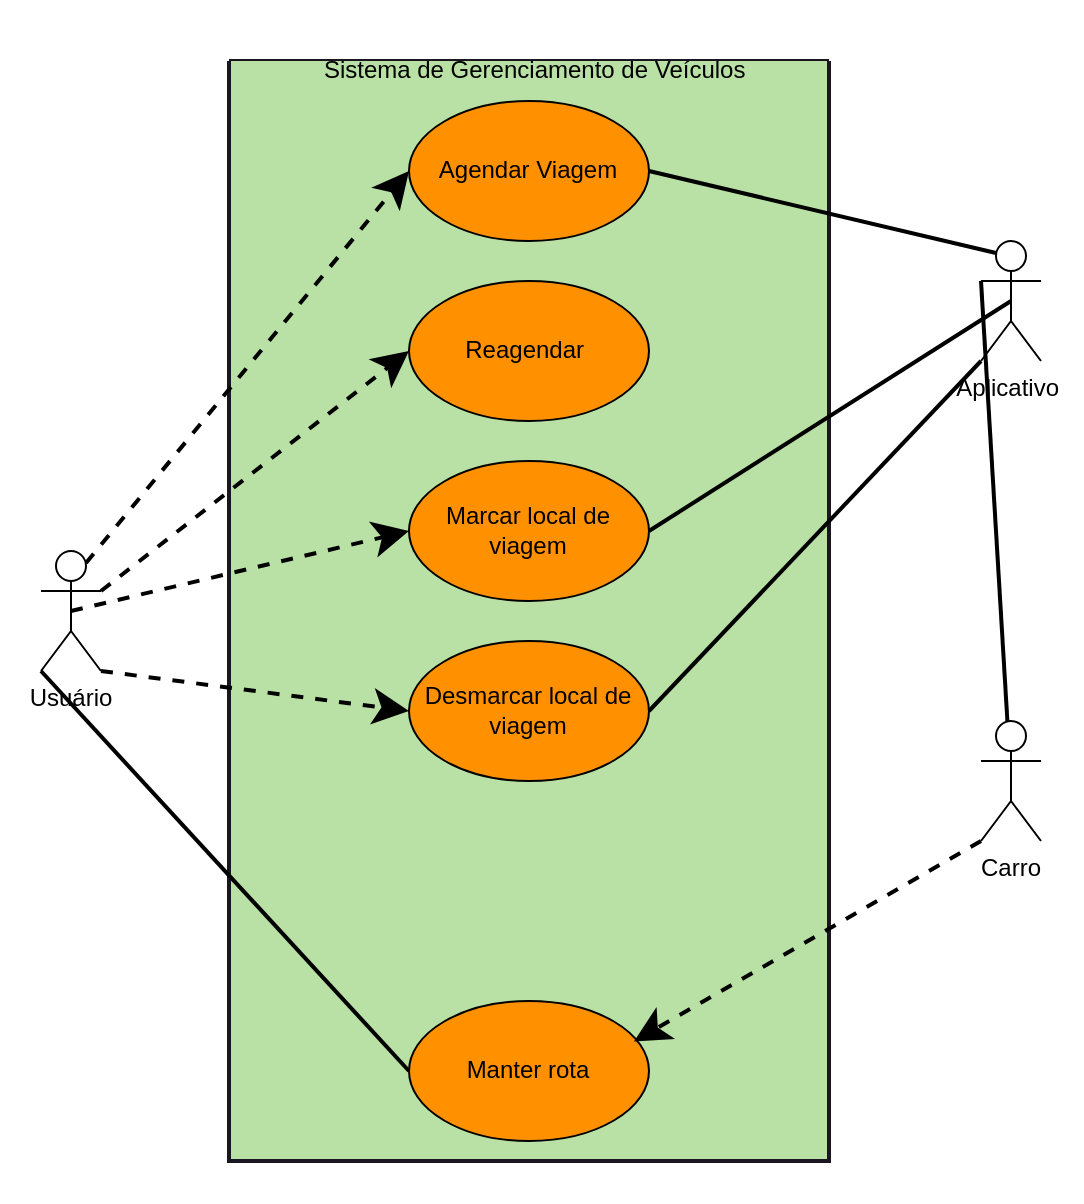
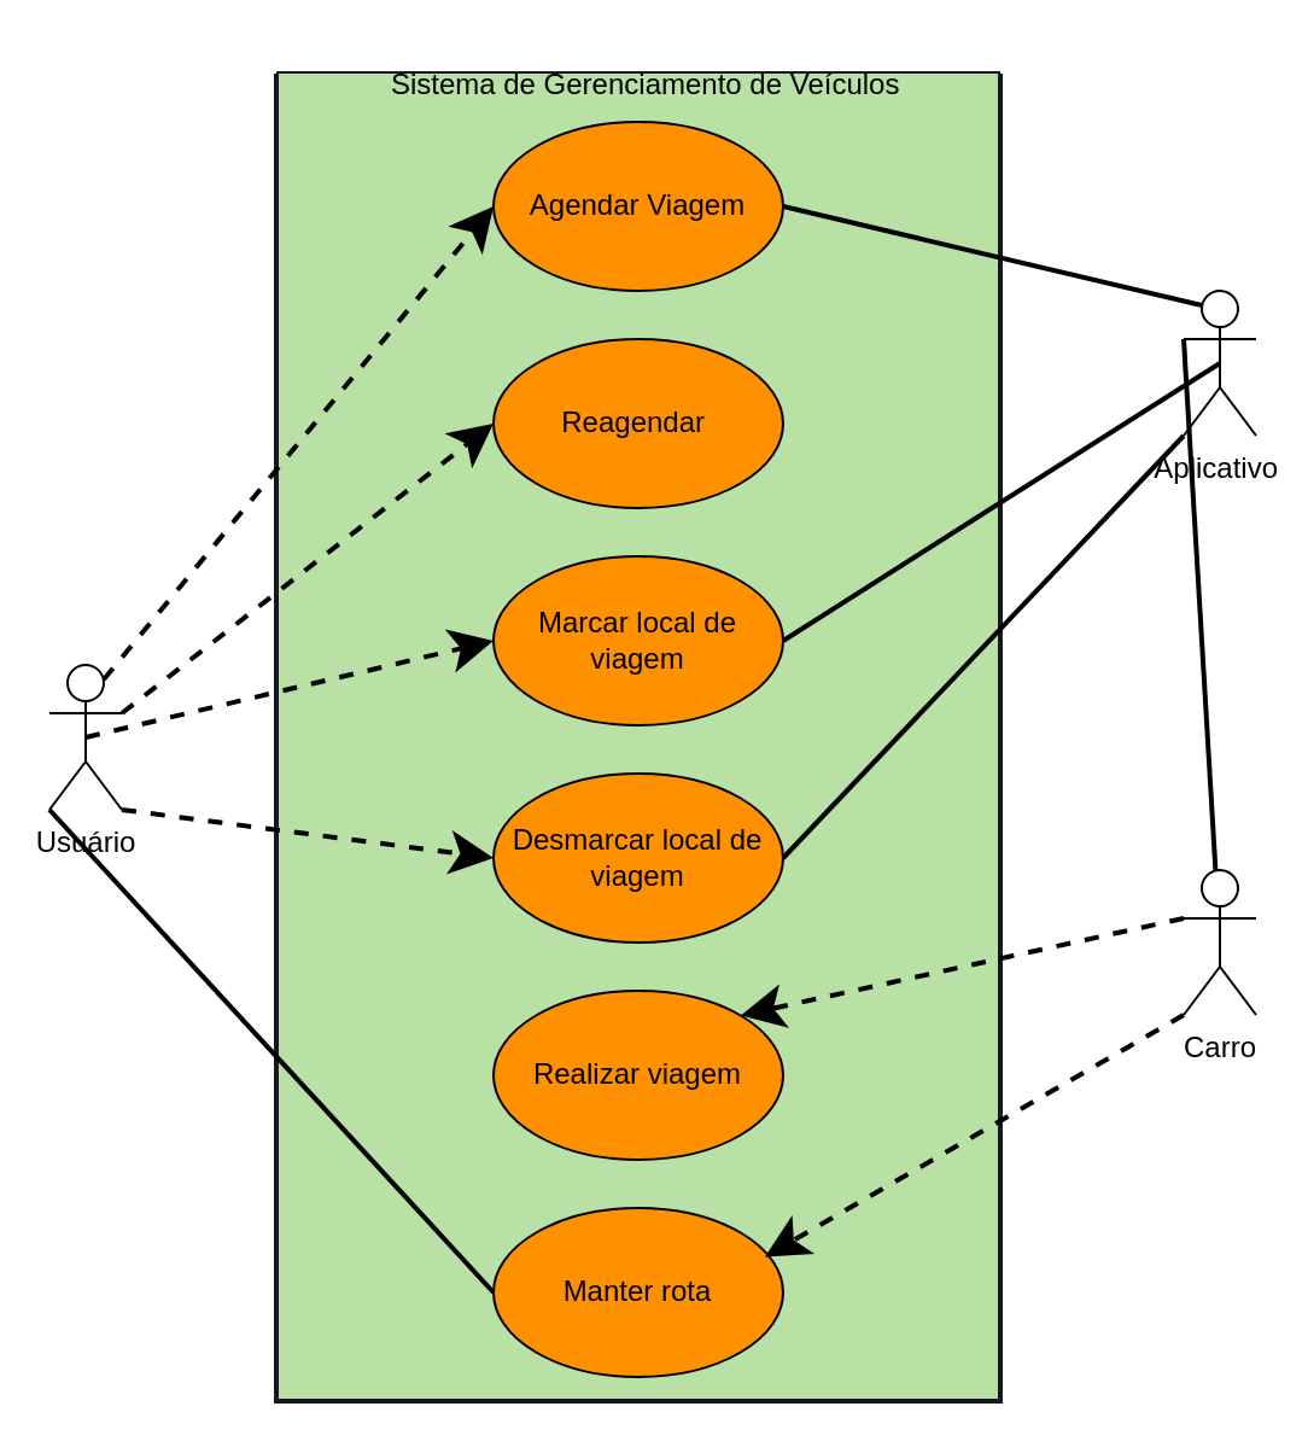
  <mxCell id="0" />
  <mxCell id="1" parent="0" />
  <mxCell id="2" value="" style="swimlane;startSize=0;fillColor=#d5e8d4;strokeColor=#191621;swimlaneFillColor=#B9E0A5;gradientColor=none;strokeWidth=2;" vertex="1" parent="1"><mxGeometry x="114" y="30" width="300" height="550" as="geometry" /></mxCell>
  <mxCell id="3" value="Agendar Viagem" style="ellipse;whiteSpace=wrap;html=1;fillColor=#FF9100;gradientColor=none;" vertex="1" parent="2"><mxGeometry x="90" y="20" width="120" height="70" as="geometry" /></mxCell>
  <mxCell id="4" value="Reagendar&amp;nbsp;" style="ellipse;whiteSpace=wrap;html=1;fillColor=#FF9100;gradientColor=none;" vertex="1" parent="2"><mxGeometry x="90" y="110" width="120" height="70" as="geometry" /></mxCell>
  <mxCell id="5" value="Marcar local de viagem" style="ellipse;whiteSpace=wrap;html=1;fillColor=#FF9100;gradientColor=none;" vertex="1" parent="2"><mxGeometry x="90" y="200" width="120" height="70" as="geometry" /></mxCell>
  <mxCell id="6" value="Desmarcar local de viagem" style="ellipse;whiteSpace=wrap;html=1;fillColor=#FF9100;gradientColor=none;" vertex="1" parent="2"><mxGeometry x="90" y="290" width="120" height="70" as="geometry" /></mxCell>
+ <mxCell id="7" value="Realizar viagem" style="ellipse;whiteSpace=wrap;html=1;fillColor=#FF9100;gradientColor=none;" vertex="1" parent="2"><mxGeometry x="90" y="380" width="120" height="70" as="geometry" /></mxCell>
  <mxCell id="8" value="Manter rota" style="ellipse;whiteSpace=wrap;html=1;fillColor=#FF9100;gradientColor=none;" vertex="1" parent="2"><mxGeometry x="90" y="470" width="120" height="70" as="geometry" /></mxCell>
  <mxCell id="9" value="Sistema de Gerenciamento de Veículos&amp;nbsp;" style="text;html=1;strokeColor=none;fillColor=none;align=center;verticalAlign=middle;whiteSpace=wrap;rounded=0;" vertex="1" parent="2"><mxGeometry x="10" y="-10" width="290" height="30" as="geometry" /></mxCell>
  <mxCell id="10" style="edgeStyle=none;rounded=0;orthogonalLoop=1;jettySize=auto;html=1;exitX=0.75;exitY=0.1;exitDx=0;exitDy=0;exitPerimeter=0;entryX=0;entryY=0.5;entryDx=0;entryDy=0;dashed=1;startArrow=none;startFill=0;endSize=12;strokeWidth=2;" edge="1" parent="1" source="15" target="3"><mxGeometry relative="1" as="geometry" /></mxCell>
  <mxCell id="11" style="edgeStyle=none;rounded=0;orthogonalLoop=1;jettySize=auto;html=1;exitX=1;exitY=0.333;exitDx=0;exitDy=0;exitPerimeter=0;entryX=0;entryY=0.5;entryDx=0;entryDy=0;dashed=1;startArrow=none;startFill=0;endSize=12;strokeWidth=2;" edge="1" parent="1" source="15" target="4"><mxGeometry relative="1" as="geometry" /></mxCell>
  <mxCell id="12" style="edgeStyle=none;rounded=0;orthogonalLoop=1;jettySize=auto;html=1;exitX=0.5;exitY=0.5;exitDx=0;exitDy=0;exitPerimeter=0;entryX=0;entryY=0.5;entryDx=0;entryDy=0;dashed=1;startArrow=none;startFill=0;endSize=12;strokeWidth=2;" edge="1" parent="1" source="15" target="5"><mxGeometry relative="1" as="geometry" /></mxCell>
  <mxCell id="13" style="edgeStyle=none;rounded=0;orthogonalLoop=1;jettySize=auto;html=1;exitX=1;exitY=1;exitDx=0;exitDy=0;exitPerimeter=0;entryX=0;entryY=0.5;entryDx=0;entryDy=0;dashed=1;startArrow=none;startFill=0;endSize=12;strokeWidth=2;" edge="1" parent="1" source="15" target="6"><mxGeometry relative="1" as="geometry" /></mxCell>
  <mxCell id="14" style="edgeStyle=none;rounded=0;orthogonalLoop=1;jettySize=auto;html=1;exitX=0;exitY=1;exitDx=0;exitDy=0;exitPerimeter=0;entryX=0;entryY=0.5;entryDx=0;entryDy=0;startArrow=none;startFill=0;endArrow=none;endFill=0;endSize=12;strokeWidth=2;" edge="1" parent="1" source="15" target="8"><mxGeometry relative="1" as="geometry" /></mxCell>
  <mxCell id="15" value="Usuário" style="shape=umlActor;verticalLabelPosition=bottom;verticalAlign=top;html=1;outlineConnect=0;" vertex="1" parent="1"><mxGeometry x="20" y="275" width="30" height="60" as="geometry" /></mxCell>
  <mxCell id="16" style="edgeStyle=none;rounded=0;orthogonalLoop=1;jettySize=auto;html=1;exitX=0.25;exitY=0.1;exitDx=0;exitDy=0;exitPerimeter=0;entryX=1;entryY=0.5;entryDx=0;entryDy=0;startArrow=none;startFill=0;endArrow=none;endFill=0;endSize=12;strokeWidth=2;" edge="1" parent="1" source="20" target="3"><mxGeometry relative="1" as="geometry" /></mxCell>
  <mxCell id="17" style="edgeStyle=none;rounded=0;orthogonalLoop=1;jettySize=auto;html=1;exitX=0;exitY=0.333;exitDx=0;exitDy=0;exitPerimeter=0;startArrow=none;startFill=0;endArrow=none;endFill=0;endSize=12;strokeWidth=2;" edge="1" parent="1" source="20" target="22"><mxGeometry relative="1" as="geometry" /></mxCell>
  <mxCell id="18" style="edgeStyle=none;rounded=0;orthogonalLoop=1;jettySize=auto;html=1;exitX=0.5;exitY=0.5;exitDx=0;exitDy=0;exitPerimeter=0;entryX=1;entryY=0.5;entryDx=0;entryDy=0;startArrow=none;startFill=0;endArrow=none;endFill=0;endSize=12;strokeWidth=2;" edge="1" parent="1" source="20" target="5"><mxGeometry relative="1" as="geometry" /></mxCell>
  <mxCell id="19" style="edgeStyle=none;rounded=0;orthogonalLoop=1;jettySize=auto;html=1;exitX=0;exitY=1;exitDx=0;exitDy=0;exitPerimeter=0;entryX=1;entryY=0.5;entryDx=0;entryDy=0;startArrow=none;startFill=0;endArrow=none;endFill=0;endSize=12;strokeWidth=2;" edge="1" parent="1" source="20" target="6"><mxGeometry relative="1" as="geometry" /></mxCell>
  <mxCell id="20" value="Aplicativo&amp;nbsp;" style="shape=umlActor;verticalLabelPosition=bottom;verticalAlign=top;html=1;outlineConnect=0;" vertex="1" parent="1"><mxGeometry x="490" y="120" width="30" height="60" as="geometry" /></mxCell>
+ <mxCell id="21" style="rounded=0;orthogonalLoop=1;jettySize=auto;html=1;exitX=0;exitY=0.333;exitDx=0;exitDy=0;exitPerimeter=0;entryX=1;entryY=0;entryDx=0;entryDy=0;dashed=1;startArrow=none;startFill=0;endSize=12;strokeWidth=2;" edge="1" parent="1" source="22" target="7"><mxGeometry relative="1" as="geometry" /></mxCell>
  <mxCell id="22" value="Carro" style="shape=umlActor;verticalLabelPosition=bottom;verticalAlign=top;html=1;outlineConnect=0;" vertex="1" parent="1"><mxGeometry x="490" y="360" width="30" height="60" as="geometry" /></mxCell>
  <mxCell id="23" style="rounded=0;orthogonalLoop=1;jettySize=auto;html=1;exitX=0;exitY=1;exitDx=0;exitDy=0;exitPerimeter=0;entryX=1;entryY=0;entryDx=0;entryDy=0;dashed=1;startArrow=none;startFill=0;endSize=12;strokeWidth=2;" edge="1" parent="1" source="22"><mxGeometry relative="1" as="geometry"><mxPoint x="500" y="390" as="sourcePoint" /><mxPoint x="316.426" y="520.251" as="targetPoint" /></mxGeometry></mxCell>
